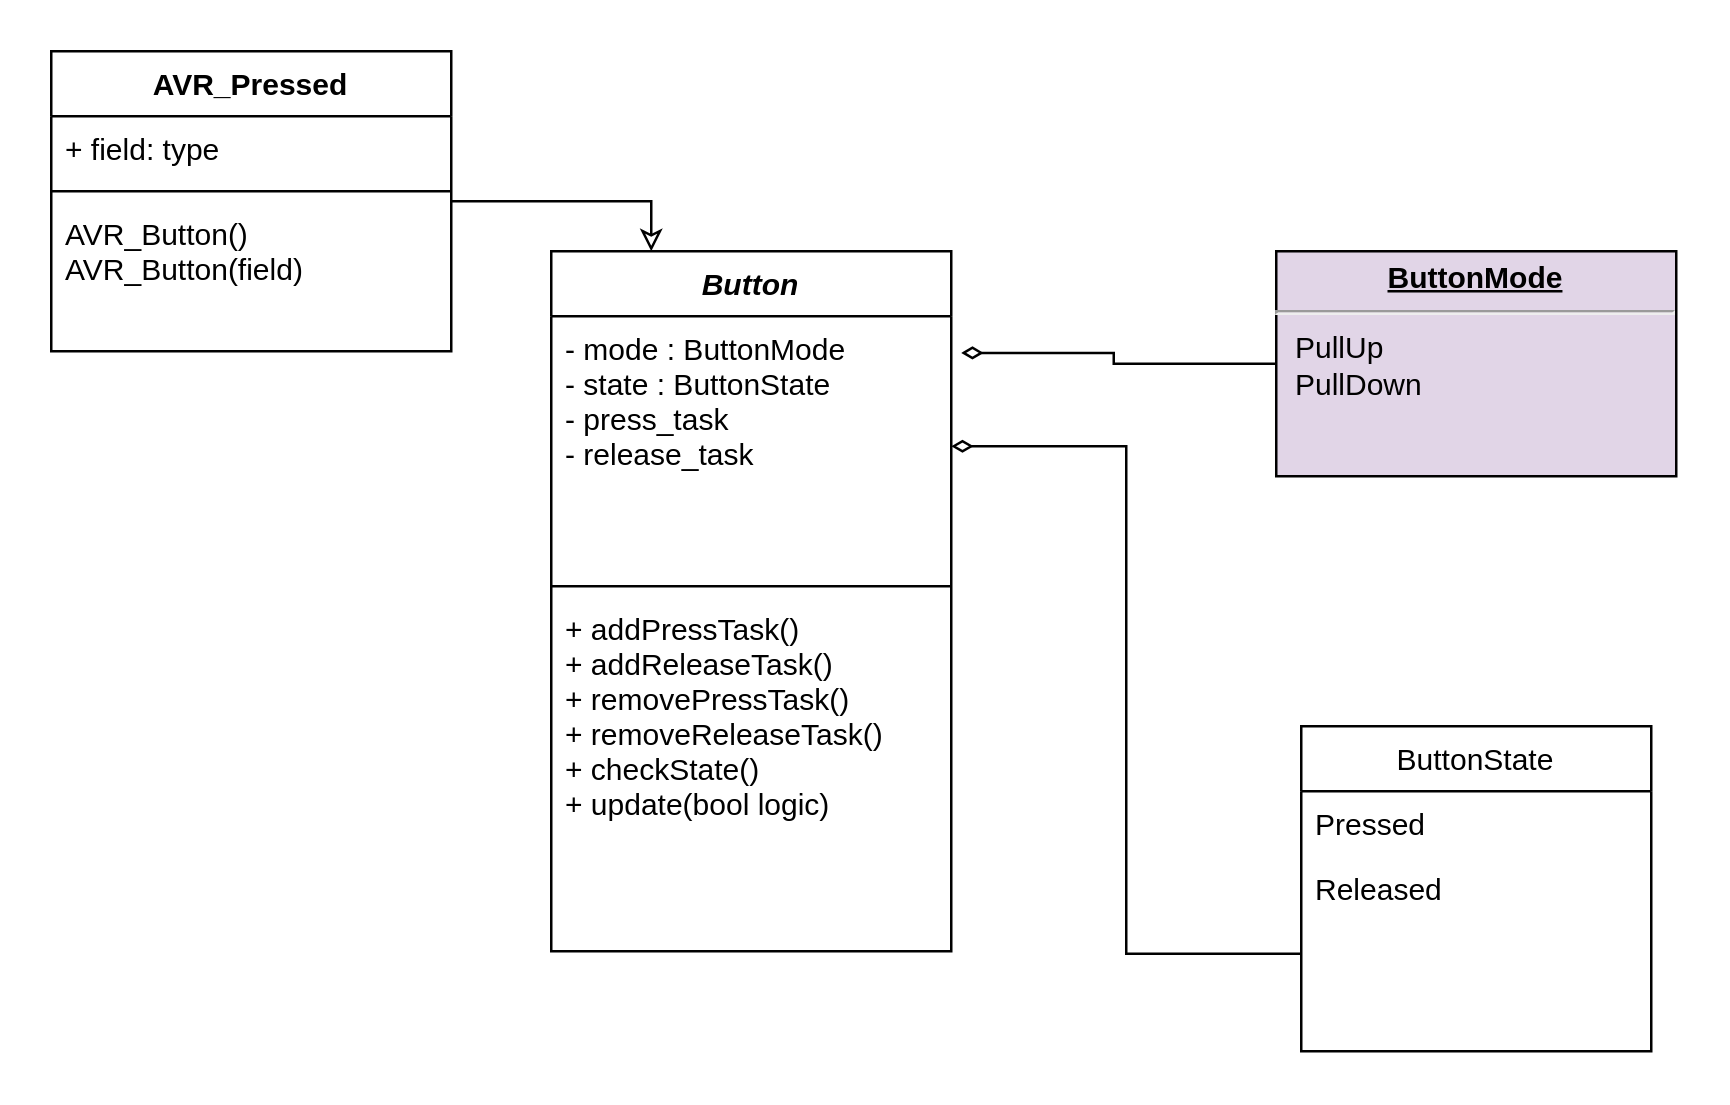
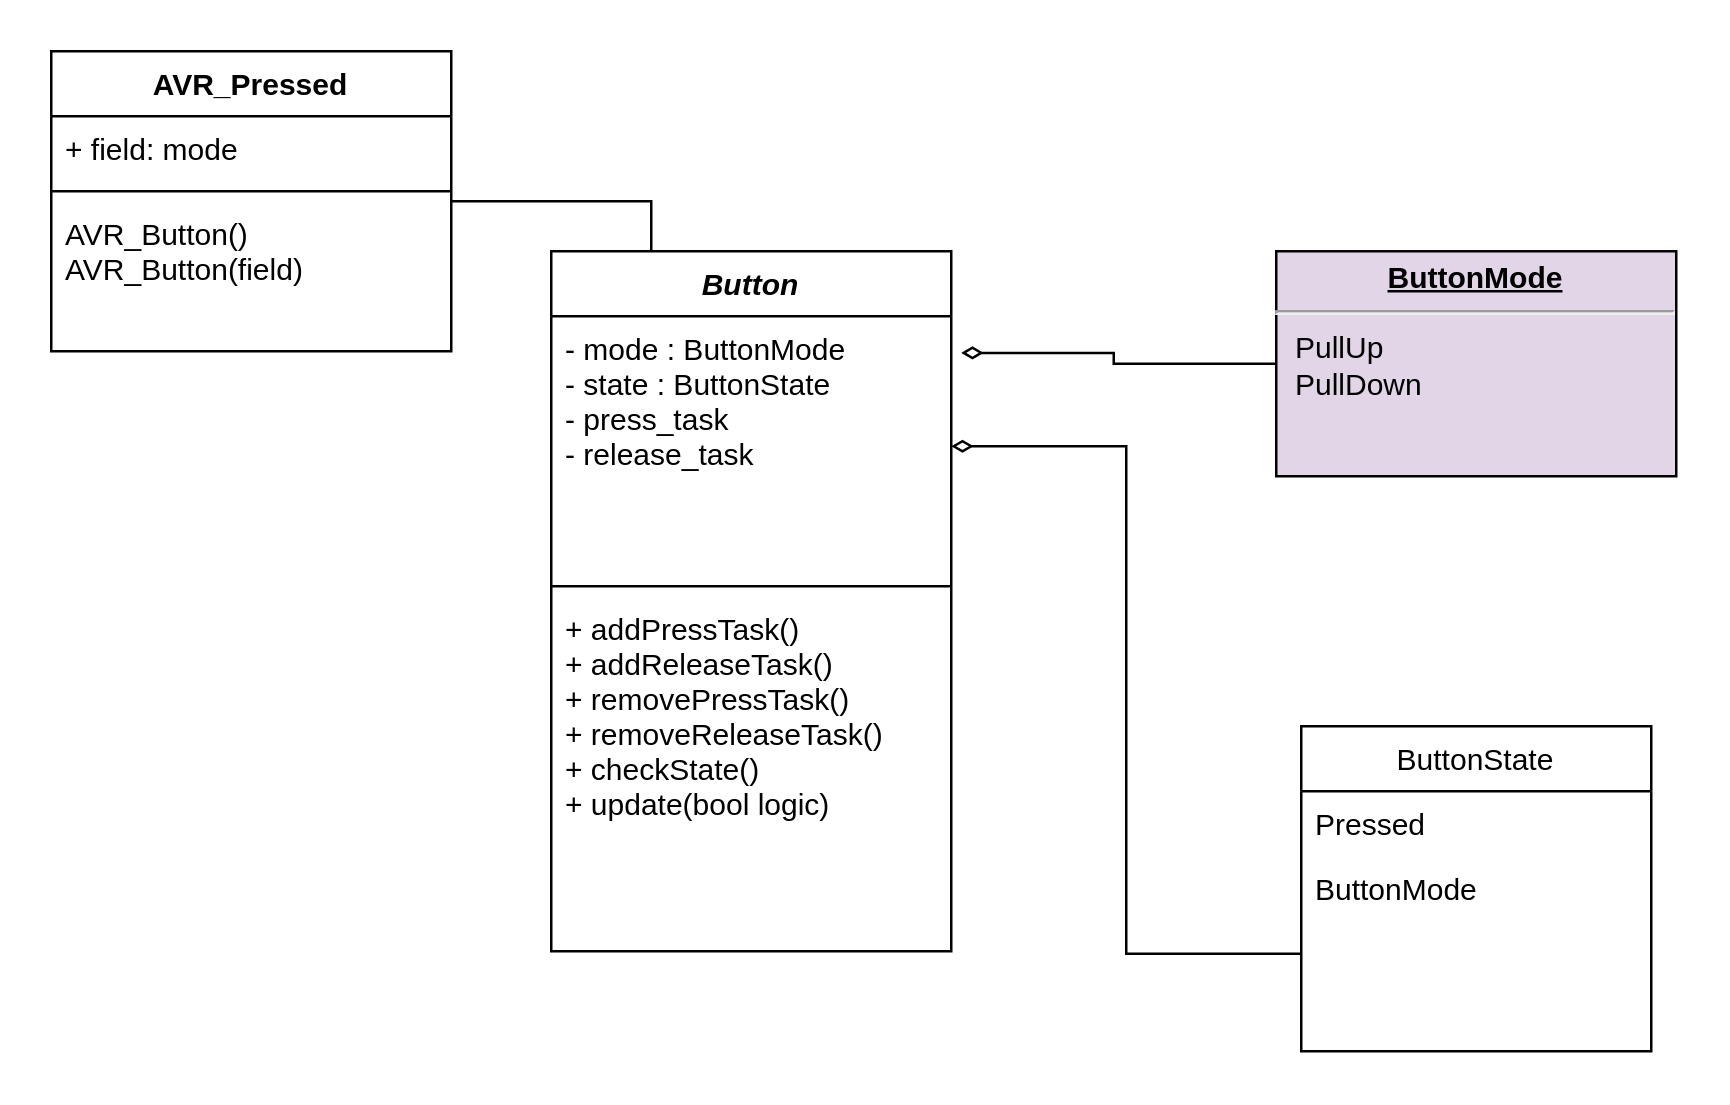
  <mxCell id="0" />
  <mxCell id="1" parent="0" />
  <mxCell id="2" style="edgeStyle=orthogonalEdgeStyle;rounded=0;orthogonalLoop=1;jettySize=auto;html=1;entryX=1.025;entryY=0.141;entryDx=0;entryDy=0;entryPerimeter=0;endArrow=diamondThin;endFill=0;" parent="1" source="3" target="5" edge="1"><mxGeometry relative="1" as="geometry" /></mxCell>
  <mxCell id="3" value="&lt;p style=&quot;margin: 0px ; margin-top: 4px ; text-align: center ; text-decoration: underline&quot;&gt;&lt;b&gt;ButtonMode&lt;/b&gt;&lt;/p&gt;&lt;hr&gt;&lt;p style=&quot;margin: 0px ; margin-left: 8px&quot;&gt;PullUp&lt;br&gt;PullDown&lt;/p&gt;" style="verticalAlign=top;align=left;overflow=fill;fontSize=12;fontFamily=Helvetica;html=1;fillColor=#e1d5e7;" parent="1" vertex="1"><mxGeometry x="510" y="100" width="160" height="90" as="geometry" /></mxCell>
  <mxCell id="4" value="Button&#10;" style="swimlane;fontStyle=3;align=center;verticalAlign=top;childLayout=stackLayout;horizontal=1;startSize=26;horizontalStack=0;resizeParent=1;resizeParentMax=0;resizeLast=0;collapsible=1;marginBottom=0;" parent="1" vertex="1"><mxGeometry x="220" y="100" width="160" height="280" as="geometry" /></mxCell>
  <mxCell id="5" value="- mode : ButtonMode&#10;- state : ButtonState&#10;- press_task&#10;- release_task" style="text;strokeColor=none;fillColor=none;align=left;verticalAlign=top;spacingLeft=4;spacingRight=4;overflow=hidden;rotatable=0;points=[[0,0.5],[1,0.5]];portConstraint=eastwest;" parent="4" vertex="1"><mxGeometry y="26" width="160" height="104" as="geometry" /></mxCell>
  <mxCell id="6" value="" style="line;strokeWidth=1;fillColor=none;align=left;verticalAlign=middle;spacingTop=-1;spacingLeft=3;spacingRight=3;rotatable=0;labelPosition=right;points=[];portConstraint=eastwest;" parent="4" vertex="1"><mxGeometry y="130" width="160" height="8" as="geometry" /></mxCell>
  <mxCell id="7" value="+ addPressTask()&#10;+ addReleaseTask()&#10;+ removePressTask()&#10;+ removeReleaseTask() &#10;+ checkState()&#10;+ update(bool logic)" style="text;strokeColor=none;fillColor=none;align=left;verticalAlign=top;spacingLeft=4;spacingRight=4;overflow=hidden;rotatable=0;points=[[0,0.5],[1,0.5]];portConstraint=eastwest;fontStyle=0" parent="4" vertex="1"><mxGeometry y="138" width="160" height="142" as="geometry" /></mxCell>
  <mxCell id="8" value="ButtonState" style="swimlane;fontStyle=0;childLayout=stackLayout;horizontal=1;startSize=26;fillColor=none;horizontalStack=0;resizeParent=1;resizeParentMax=0;resizeLast=0;collapsible=1;marginBottom=0;" parent="1" vertex="1"><mxGeometry x="520" y="290" width="140" height="130" as="geometry" /></mxCell>
  <mxCell id="9" value="Pressed" style="text;strokeColor=none;fillColor=none;align=left;verticalAlign=top;spacingLeft=4;spacingRight=4;overflow=hidden;rotatable=0;points=[[0,0.5],[1,0.5]];portConstraint=eastwest;" parent="8" vertex="1"><mxGeometry y="26" width="140" height="26" as="geometry" /></mxCell>
- <mxCell id="10" value="Released" style="text;strokeColor=none;fillColor=none;align=left;verticalAlign=top;spacingLeft=4;spacingRight=4;overflow=hidden;rotatable=0;points=[[0,0.5],[1,0.5]];portConstraint=eastwest;" parent="8" vertex="1"><mxGeometry y="52" width="140" height="78" as="geometry" /></mxCell>
+ <mxCell id="10" value="ButtonMode" style="text;strokeColor=none;fillColor=none;align=left;verticalAlign=top;spacingLeft=4;spacingRight=4;overflow=hidden;rotatable=0;points=[[0,0.5],[1,0.5]];portConstraint=eastwest;" parent="8" vertex="1"><mxGeometry y="52" width="140" height="78" as="geometry" /></mxCell>
  <mxCell id="11" style="edgeStyle=orthogonalEdgeStyle;rounded=0;orthogonalLoop=1;jettySize=auto;html=1;entryX=1;entryY=0.5;entryDx=0;entryDy=0;endArrow=diamondThin;endFill=0;" parent="1" source="10" target="5" edge="1"><mxGeometry relative="1" as="geometry" /></mxCell>
- <mxCell id="12" style="edgeStyle=orthogonalEdgeStyle;rounded=0;orthogonalLoop=1;jettySize=auto;html=1;entryX=0.25;entryY=0;entryDx=0;entryDy=0;endArrow=classic;endFill=0;" parent="1" source="13" target="4" edge="1"><mxGeometry relative="1" as="geometry" /></mxCell>
+ <mxCell id="12" style="edgeStyle=orthogonalEdgeStyle;rounded=0;orthogonalLoop=1;jettySize=auto;html=1;entryX=0.25;entryY=0;entryDx=0;entryDy=0;endArrow=none;endFill=0;" parent="1" source="13" target="4" edge="1"><mxGeometry relative="1" as="geometry" /></mxCell>
  <mxCell id="13" value="AVR_Pressed" style="swimlane;fontStyle=1;align=center;verticalAlign=top;childLayout=stackLayout;horizontal=1;startSize=26;horizontalStack=0;resizeParent=1;resizeParentMax=0;resizeLast=0;collapsible=1;marginBottom=0;" parent="1" vertex="1"><mxGeometry x="20" y="20" width="160" height="120" as="geometry" /></mxCell>
- <mxCell id="14" value="+ field: type" style="text;strokeColor=none;fillColor=none;align=left;verticalAlign=top;spacingLeft=4;spacingRight=4;overflow=hidden;rotatable=0;points=[[0,0.5],[1,0.5]];portConstraint=eastwest;" parent="13" vertex="1"><mxGeometry y="26" width="160" height="26" as="geometry" /></mxCell>
+ <mxCell id="14" value="+ field: mode" style="text;strokeColor=none;fillColor=none;align=left;verticalAlign=top;spacingLeft=4;spacingRight=4;overflow=hidden;rotatable=0;points=[[0,0.5],[1,0.5]];portConstraint=eastwest;" parent="13" vertex="1"><mxGeometry y="26" width="160" height="26" as="geometry" /></mxCell>
  <mxCell id="15" value="" style="line;strokeWidth=1;fillColor=none;align=left;verticalAlign=middle;spacingTop=-1;spacingLeft=3;spacingRight=3;rotatable=0;labelPosition=right;points=[];portConstraint=eastwest;" parent="13" vertex="1"><mxGeometry y="52" width="160" height="8" as="geometry" /></mxCell>
  <mxCell id="16" value="AVR_Button()&#10;AVR_Button(field)&#10;&#10;" style="text;strokeColor=none;fillColor=none;align=left;verticalAlign=top;spacingLeft=4;spacingRight=4;overflow=hidden;rotatable=0;points=[[0,0.5],[1,0.5]];portConstraint=eastwest;" parent="13" vertex="1"><mxGeometry y="60" width="160" height="60" as="geometry" /></mxCell>
